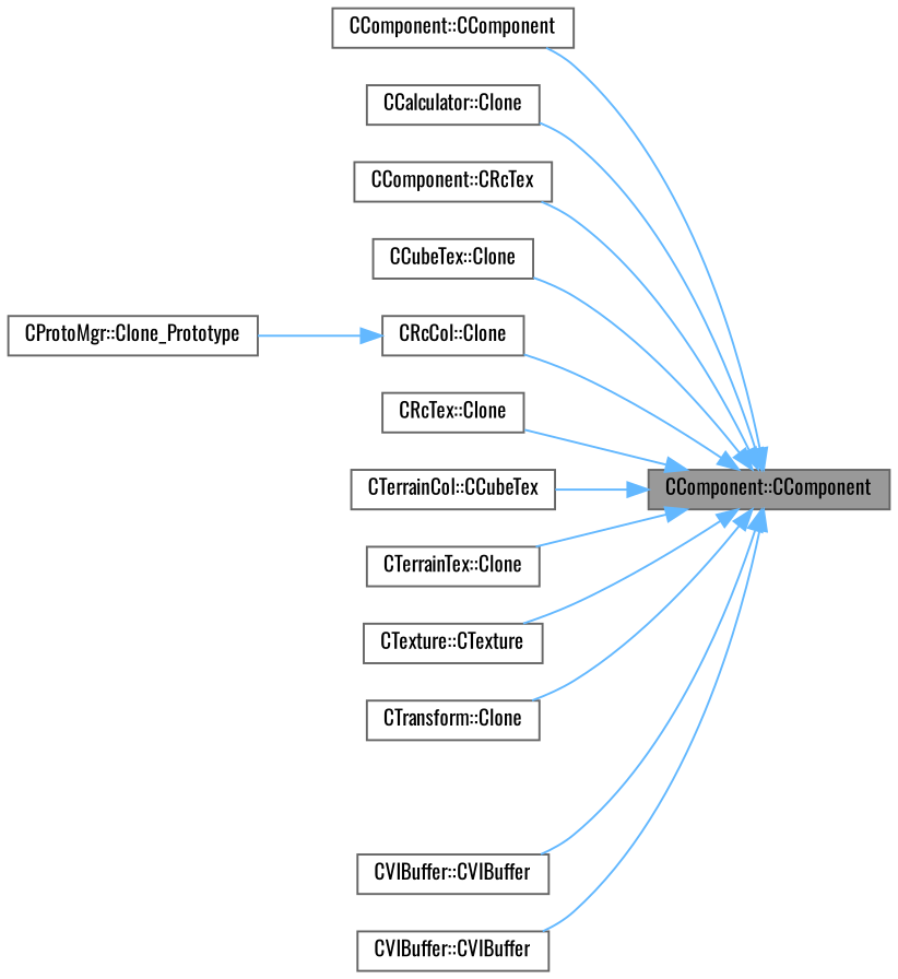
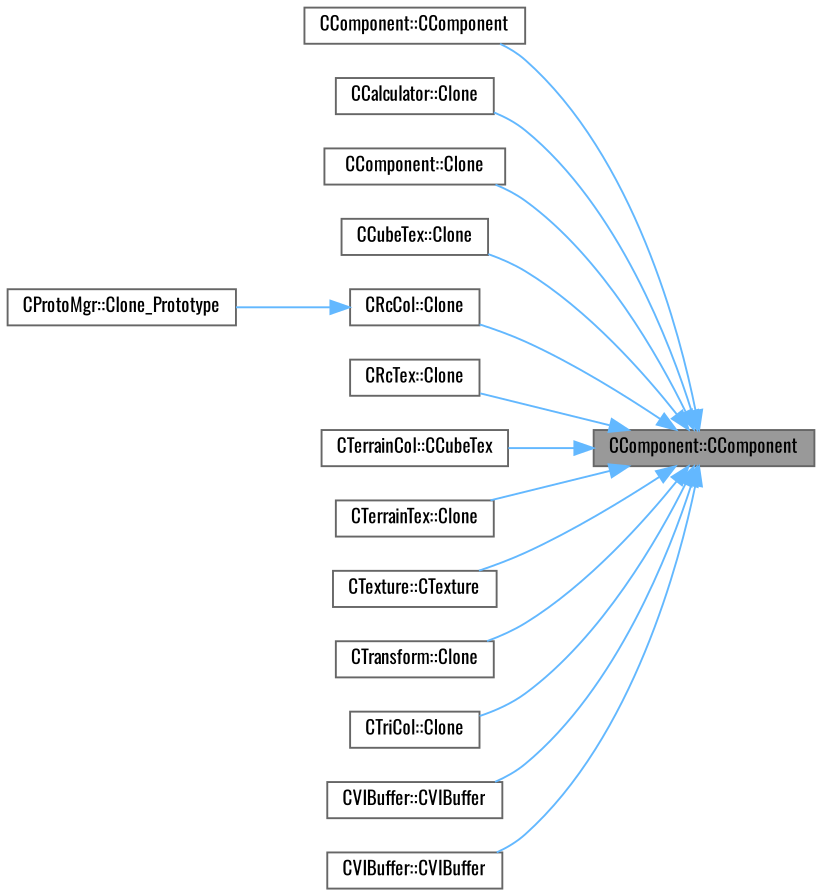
  digraph {
    fontname=Oswald
    rankdir=RL
    node [color=grey40 fillcolor=white fontname=Oswald fontsize=10 shape=box style=filled]
    edge [color=steelblue1 dir=back fontname=Oswald fontsize=10 labelfontname=Helvetica labelfontsize=10 style=solid]
    n1 [color=gray40 fillcolor=grey60 fontcolor=black height=0.2 label="CComponent::CComponent" width=0.4]
    n2 [height=0.2 label="CComponent::CComponent" width=0.4]
    n3 [height=0.2 label="CCalculator::Clone" width=0.4]
-   n4 [height=0.2 label="CComponent::CRcTex" width=0.4]
+   n4 [height=0.2 label="CComponent::Clone" width=0.4]
    n5 [height=0.2 label="CCubeTex::Clone" width=0.4]
    n6 [height=0.2 label="CRcCol::Clone" width=0.4]
    n7 [height=0.2 label="CRcTex::Clone" width=0.4]
    n8 [height=0.2 label="CTerrainCol::CCubeTex" width=0.4]
    n9 [height=0.2 label="CTerrainTex::Clone" width=0.4]
    n10 [height=0.2 label="CTexture::CTexture" width=0.4]
    n11 [height=0.2 label="CTransform::Clone" width=0.4]
+   n12 [height=0.2 label="CTriCol::Clone" width=0.4]
    n13 [height=0.2 label="CVIBuffer::CVIBuffer" width=0.4]
    n14 [height=0.2 label="CVIBuffer::CVIBuffer" width=0.4]
    n15 [height=0.2 label="CProtoMgr::Clone_Prototype" width=0.4]
    n1 -> n2
    n1 -> n3
    n1 -> n4
    n1 -> n5
    n1 -> n6
    n1 -> n7
    n1 -> n8
    n1 -> n9
    n1 -> n10
    n1 -> n11
+   n1 -> n12
    n1 -> n13
    n1 -> n14
    n6 -> n15
  }
